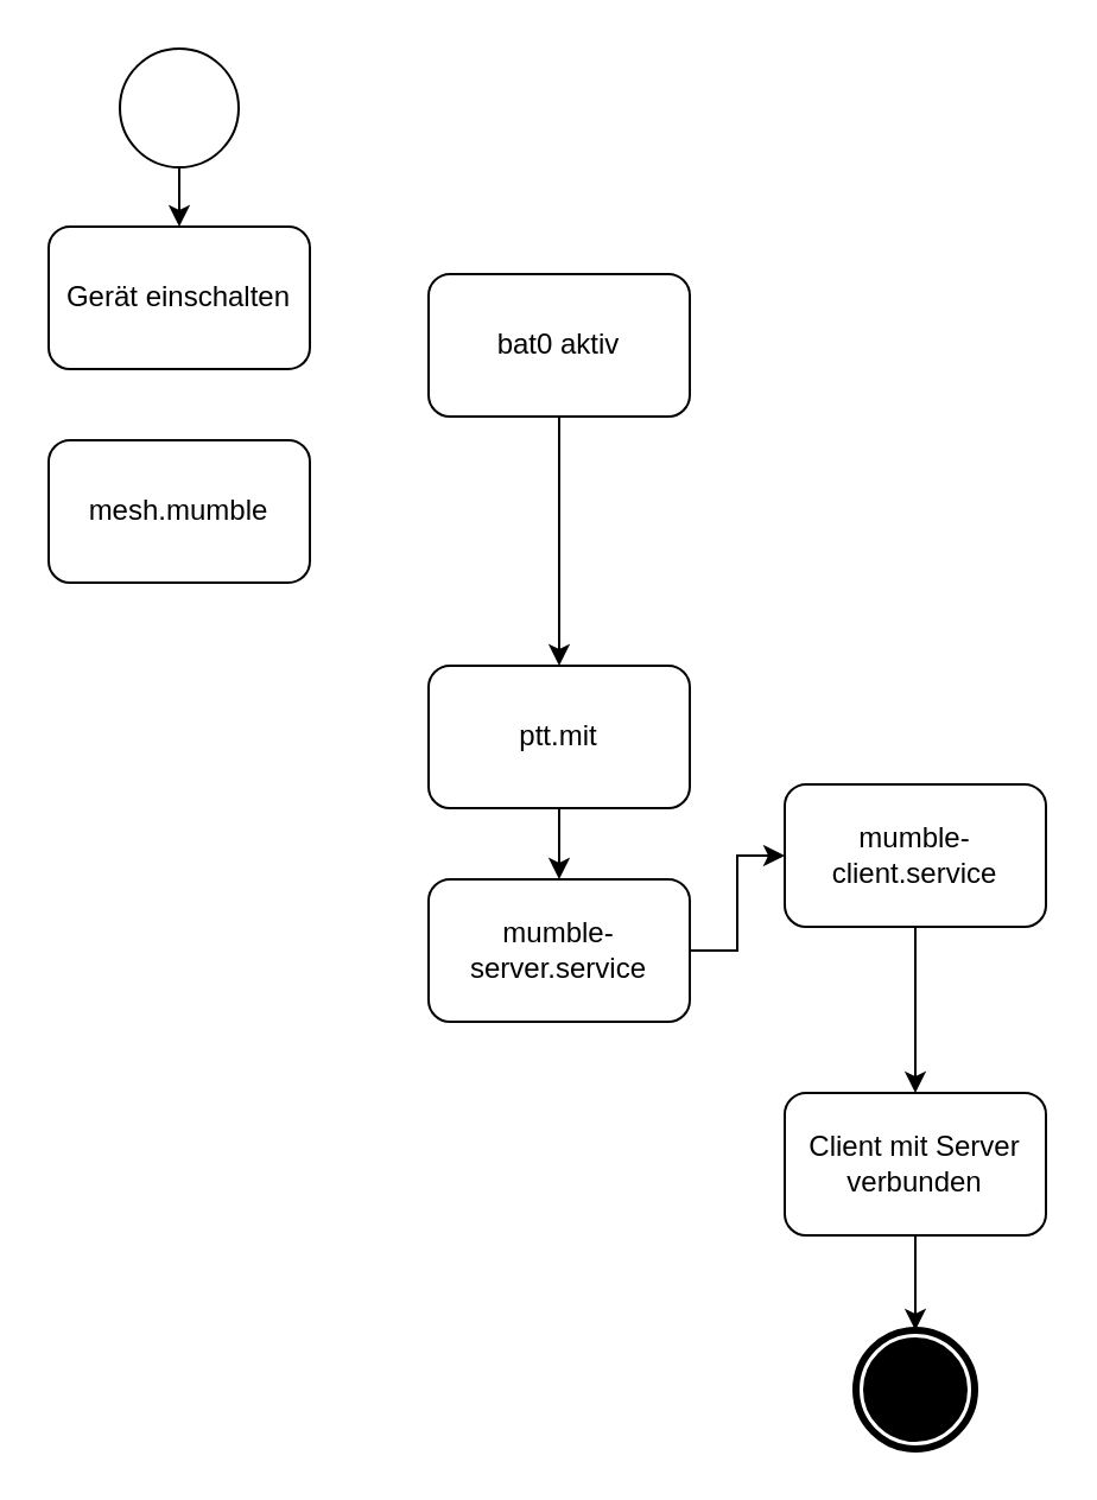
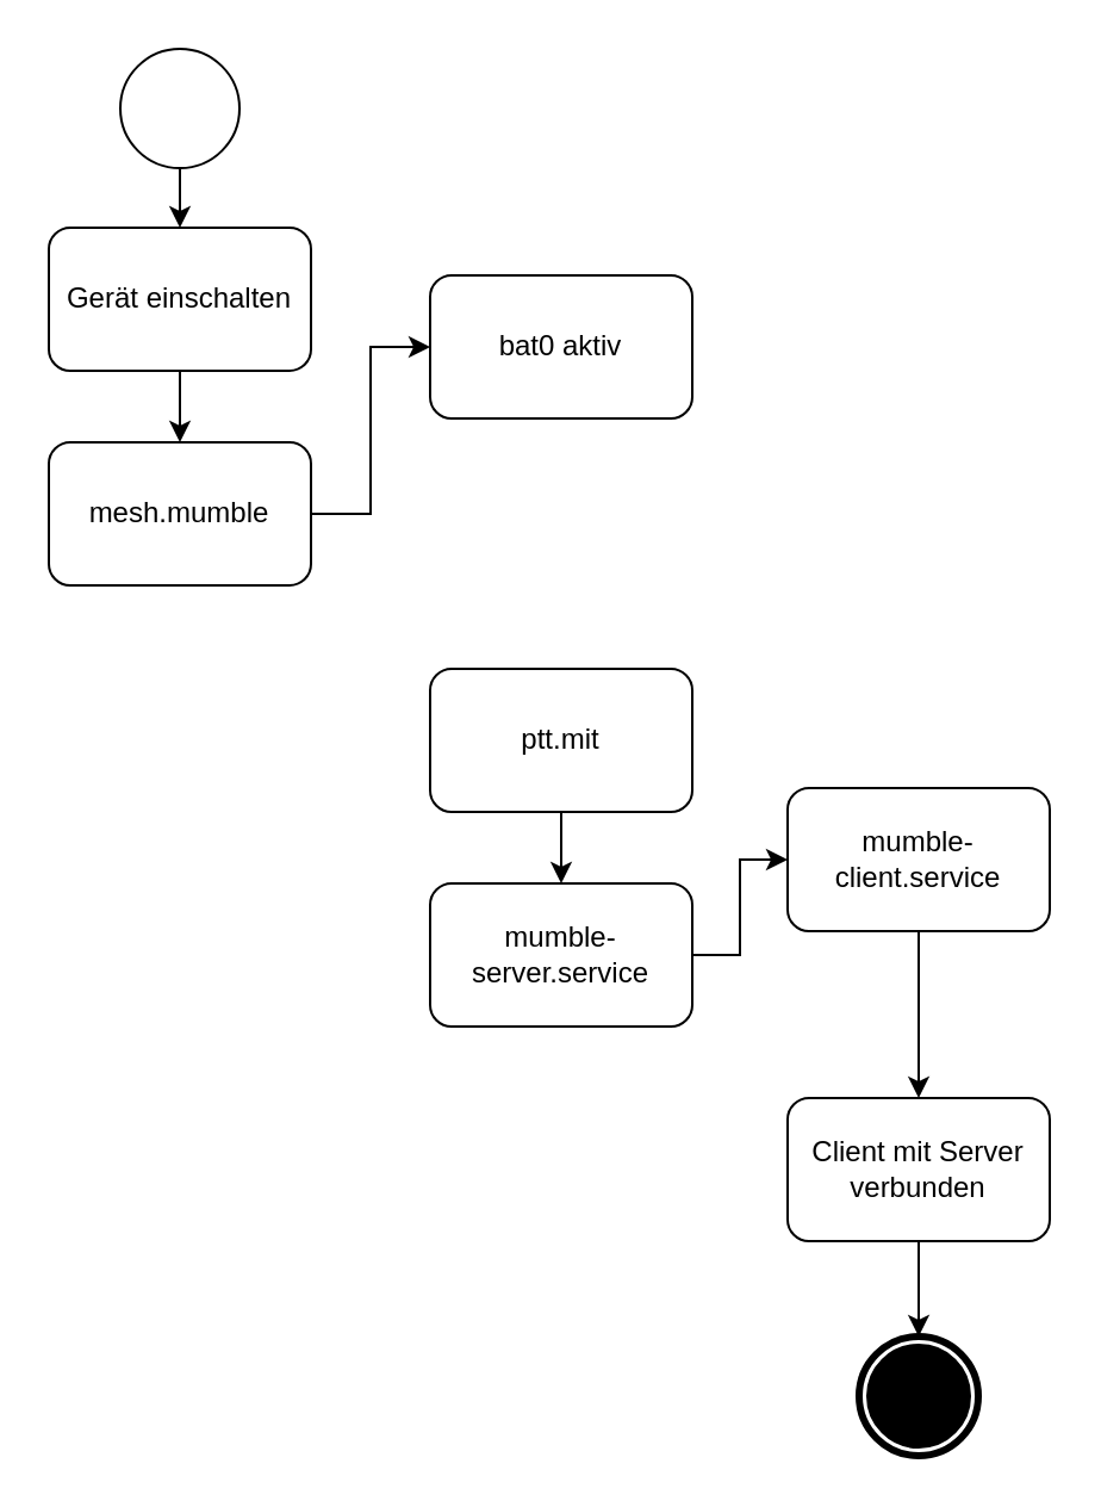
  <mxCell id="0" />
  <mxCell id="1" parent="0" />
  <mxCell id="2" value="" style="shape=mxgraph.bpmn.shape;html=1;verticalLabelPosition=bottom;labelBackgroundColor=#ffffff;verticalAlign=top;perimeter=ellipsePerimeter;outline=standard;symbol=general;" parent="1" vertex="1"><mxGeometry x="50" y="20" width="50" height="50" as="geometry" /></mxCell>
  <mxCell id="3" value="Gerät einschalten" style="shape=ext;rounded=1;html=1;whiteSpace=wrap;" parent="1" vertex="1"><mxGeometry x="20" y="95" width="110.0" height="60" as="geometry" /></mxCell>
  <mxCell id="4" value="mesh.mumble" style="shape=ext;rounded=1;html=1;whiteSpace=wrap;" parent="1" vertex="1"><mxGeometry x="20" y="185" width="110.0" height="60" as="geometry" /></mxCell>
  <mxCell id="5" value="bat0 aktiv" style="shape=ext;rounded=1;html=1;whiteSpace=wrap;" parent="1" vertex="1"><mxGeometry x="180" y="115" width="110.0" height="60" as="geometry" /></mxCell>
  <mxCell id="6" style="edgeStyle=orthogonalEdgeStyle;rounded=0;html=1;jettySize=auto;orthogonalLoop=1;" parent="1" source="2" target="3" edge="1"><mxGeometry relative="1" as="geometry" /></mxCell>
+ <mxCell id="7" style="edgeStyle=orthogonalEdgeStyle;rounded=0;html=1;jettySize=auto;orthogonalLoop=1;" parent="1" source="3" target="4" edge="1"><mxGeometry relative="1" as="geometry" /></mxCell>
+ <mxCell id="8" style="edgeStyle=orthogonalEdgeStyle;rounded=0;html=1;jettySize=auto;orthogonalLoop=1;exitX=1;exitY=0.5;exitDx=0;exitDy=0;entryX=0;entryY=0.5;entryDx=0;entryDy=0;" parent="1" source="4" target="5" edge="1"><mxGeometry relative="1" as="geometry"><mxPoint x="465" y="325" as="sourcePoint" /><mxPoint x="465" y="395" as="targetPoint" /></mxGeometry></mxCell>
  <mxCell id="9" value="ptt.mit" style="shape=ext;rounded=1;html=1;whiteSpace=wrap;" parent="1" vertex="1"><mxGeometry x="180" y="280" width="110.0" height="60" as="geometry" /></mxCell>
- <mxCell id="10" style="edgeStyle=orthogonalEdgeStyle;rounded=0;html=1;jettySize=auto;orthogonalLoop=1;exitX=0.5;exitY=1;exitDx=0;exitDy=0;entryX=0.5;entryY=0;entryDx=0;entryDy=0;" parent="1" source="5" target="9" edge="1"><mxGeometry relative="1" as="geometry"><mxPoint x="280" y="535" as="sourcePoint" /><mxPoint x="465" y="605" as="targetPoint" /></mxGeometry></mxCell>
  <mxCell id="11" value="mumble-server.service" style="shape=ext;rounded=1;html=1;whiteSpace=wrap;" parent="1" vertex="1"><mxGeometry x="180" y="370" width="110.0" height="60" as="geometry" /></mxCell>
  <mxCell id="12" style="edgeStyle=orthogonalEdgeStyle;rounded=0;html=1;jettySize=auto;orthogonalLoop=1;exitX=0.5;exitY=1;exitDx=0;exitDy=0;entryX=0.5;entryY=0;entryDx=0;entryDy=0;" parent="1" source="9" target="11" edge="1"><mxGeometry relative="1" as="geometry"><mxPoint x="465" y="555" as="sourcePoint" /><mxPoint x="650" y="625" as="targetPoint" /></mxGeometry></mxCell>
  <mxCell id="13" value="mumble-client.service" style="shape=ext;rounded=1;html=1;whiteSpace=wrap;" parent="1" vertex="1"><mxGeometry x="330" y="330" width="110.0" height="60" as="geometry" /></mxCell>
  <mxCell id="14" style="edgeStyle=orthogonalEdgeStyle;rounded=0;html=1;jettySize=auto;orthogonalLoop=1;entryX=0;entryY=0.5;entryDx=0;entryDy=0;exitX=1;exitY=0.5;exitDx=0;exitDy=0;" parent="1" source="11" target="13" edge="1"><mxGeometry relative="1" as="geometry"><mxPoint x="280" y="665" as="sourcePoint" /><mxPoint x="780" y="685" as="targetPoint" /></mxGeometry></mxCell>
  <mxCell id="15" style="edgeStyle=orthogonalEdgeStyle;rounded=0;orthogonalLoop=1;jettySize=auto;html=1;exitX=0.5;exitY=1;exitDx=0;exitDy=0;" parent="1" source="9" target="9" edge="1"><mxGeometry relative="1" as="geometry" /></mxCell>
  <mxCell id="16" value="" style="points=[[0.145,0.145,0],[0.5,0,0],[0.855,0.145,0],[1,0.5,0],[0.855,0.855,0],[0.5,1,0],[0.145,0.855,0],[0,0.5,0]];shape=mxgraph.bpmn.event;html=1;verticalLabelPosition=bottom;labelBackgroundColor=none;verticalAlign=top;align=center;perimeter=ellipsePerimeter;outlineConnect=0;aspect=fixed;outline=end;symbol=terminate;" parent="1" vertex="1"><mxGeometry x="360" y="560" width="50" height="50" as="geometry" /></mxCell>
  <mxCell id="17" value="Client mit Server verbunden" style="shape=ext;rounded=1;html=1;whiteSpace=wrap;" vertex="1" parent="1"><mxGeometry x="330" y="460" width="110.0" height="60" as="geometry" /></mxCell>
  <mxCell id="18" style="edgeStyle=orthogonalEdgeStyle;rounded=0;html=1;jettySize=auto;orthogonalLoop=1;entryX=0.5;entryY=0;entryDx=0;entryDy=0;exitX=0.5;exitY=1;exitDx=0;exitDy=0;" edge="1" parent="1" target="17" source="13"><mxGeometry relative="1" as="geometry"><mxPoint x="275" y="684" as="sourcePoint" /><mxPoint x="274.5" y="714" as="targetPoint" /></mxGeometry></mxCell>
  <mxCell id="19" style="edgeStyle=orthogonalEdgeStyle;rounded=0;html=1;jettySize=auto;orthogonalLoop=1;entryX=0.5;entryY=0;entryDx=0;entryDy=0;exitX=0.5;exitY=1;exitDx=0;exitDy=0;entryPerimeter=0;" edge="1" parent="1" source="17" target="16"><mxGeometry relative="1" as="geometry"><mxPoint x="274.5" y="773" as="sourcePoint" /><mxPoint x="274.5" y="802" as="targetPoint" /></mxGeometry></mxCell>
